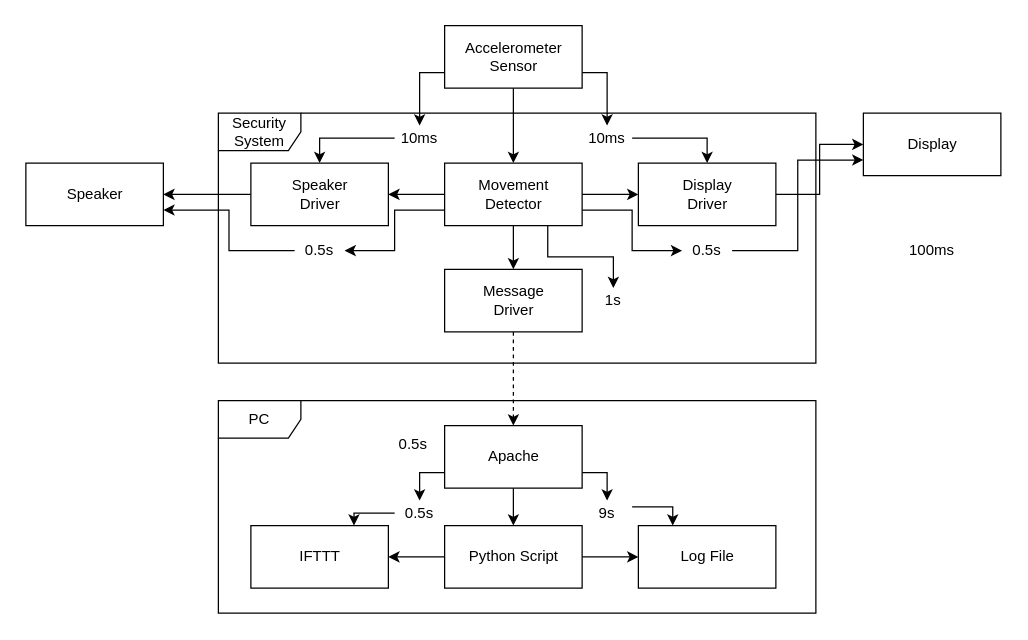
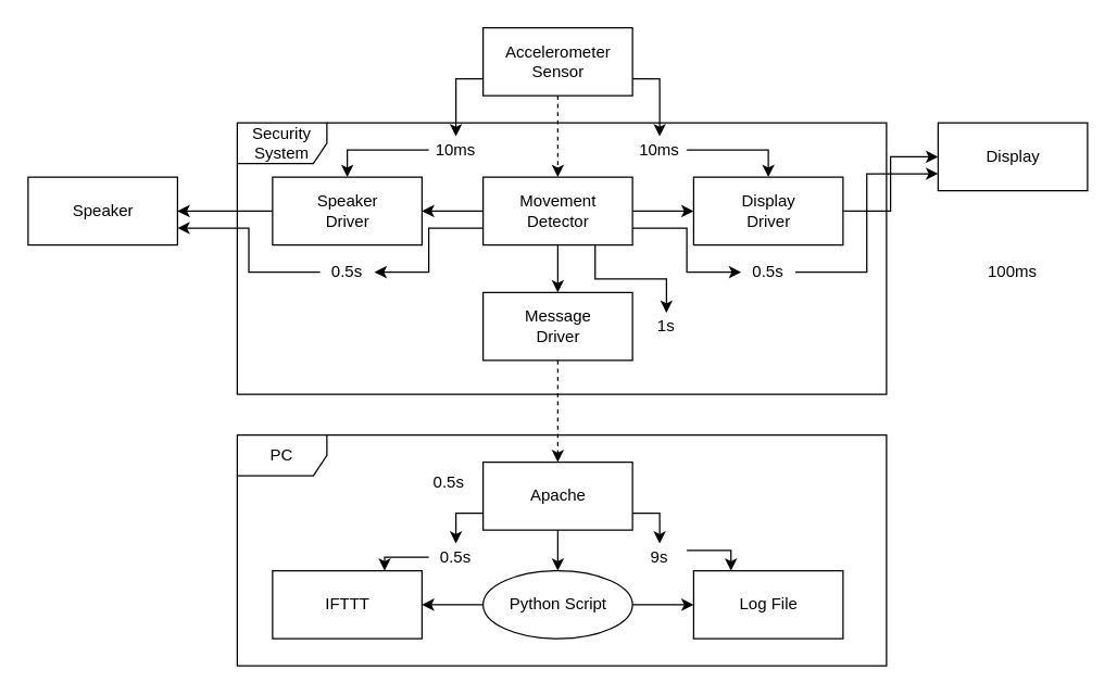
  <mxCell id="0" />
  <mxCell id="1" parent="0" />
  <mxCell id="2" value="PC" style="shape=umlFrame;whiteSpace=wrap;html=1;width=66;height=30;" parent="1" vertex="1"><mxGeometry x="174" y="320" width="478" height="170" as="geometry" /></mxCell>
  <mxCell id="3" value="Security&lt;br&gt;System" style="shape=umlFrame;whiteSpace=wrap;html=1;width=66;height=30;" parent="1" vertex="1"><mxGeometry x="174" y="90" width="478" height="200" as="geometry" /></mxCell>
  <mxCell id="4" style="edgeStyle=orthogonalEdgeStyle;rounded=0;orthogonalLoop=1;jettySize=auto;html=1;exitX=1;exitY=0.5;exitDx=0;exitDy=0;entryX=0;entryY=0.5;entryDx=0;entryDy=0;" parent="1" source="5" target="17" edge="1"><mxGeometry relative="1" as="geometry" /></mxCell>
  <mxCell id="5" value="Display&lt;br&gt;Driver" style="html=1;" parent="1" vertex="1"><mxGeometry x="510" y="130" width="110" height="50" as="geometry" /></mxCell>
  <mxCell id="6" style="edgeStyle=orthogonalEdgeStyle;rounded=0;orthogonalLoop=1;jettySize=auto;html=1;exitX=1;exitY=0.5;exitDx=0;exitDy=0;entryX=0;entryY=0.5;entryDx=0;entryDy=0;" parent="1" source="12" target="5" edge="1"><mxGeometry relative="1" as="geometry" /></mxCell>
  <mxCell id="7" style="edgeStyle=orthogonalEdgeStyle;rounded=0;orthogonalLoop=1;jettySize=auto;html=1;exitX=0.5;exitY=1;exitDx=0;exitDy=0;entryX=0.5;entryY=0;entryDx=0;entryDy=0;" parent="1" source="12" target="16" edge="1"><mxGeometry relative="1" as="geometry" /></mxCell>
  <mxCell id="8" style="edgeStyle=orthogonalEdgeStyle;rounded=0;orthogonalLoop=1;jettySize=auto;html=1;exitX=0;exitY=0.5;exitDx=0;exitDy=0;entryX=1;entryY=0.5;entryDx=0;entryDy=0;" parent="1" source="12" target="14" edge="1"><mxGeometry relative="1" as="geometry" /></mxCell>
  <mxCell id="9" style="edgeStyle=orthogonalEdgeStyle;rounded=0;orthogonalLoop=1;jettySize=auto;html=1;exitX=0;exitY=0.75;exitDx=0;exitDy=0;entryX=1;entryY=0.5;entryDx=0;entryDy=0;" edge="1" parent="1" source="12" target="37"><mxGeometry relative="1" as="geometry" /></mxCell>
  <mxCell id="10" style="edgeStyle=orthogonalEdgeStyle;rounded=0;orthogonalLoop=1;jettySize=auto;html=1;exitX=1;exitY=0.75;exitDx=0;exitDy=0;entryX=0;entryY=0.5;entryDx=0;entryDy=0;" edge="1" parent="1" source="12" target="39"><mxGeometry relative="1" as="geometry" /></mxCell>
  <mxCell id="11" style="edgeStyle=orthogonalEdgeStyle;rounded=0;orthogonalLoop=1;jettySize=auto;html=1;exitX=0.75;exitY=1;exitDx=0;exitDy=0;entryX=0.5;entryY=0;entryDx=0;entryDy=0;" edge="1" parent="1" source="12" target="41"><mxGeometry relative="1" as="geometry" /></mxCell>
  <mxCell id="12" value="Movement&lt;br&gt;Detector" style="html=1;" parent="1" vertex="1"><mxGeometry x="355" y="130" width="110" height="50" as="geometry" /></mxCell>
  <mxCell id="13" style="edgeStyle=orthogonalEdgeStyle;rounded=0;orthogonalLoop=1;jettySize=auto;html=1;exitX=0;exitY=0.5;exitDx=0;exitDy=0;entryX=1;entryY=0.5;entryDx=0;entryDy=0;" parent="1" source="14" target="18" edge="1"><mxGeometry relative="1" as="geometry" /></mxCell>
  <mxCell id="14" value="Speaker&lt;br&gt;Driver" style="html=1;" parent="1" vertex="1"><mxGeometry x="200" y="130" width="110" height="50" as="geometry" /></mxCell>
  <mxCell id="15" style="edgeStyle=orthogonalEdgeStyle;rounded=0;orthogonalLoop=1;jettySize=auto;html=1;exitX=0.5;exitY=1;exitDx=0;exitDy=0;entryX=0.5;entryY=0;entryDx=0;entryDy=0;dashed=1;" parent="1" source="16" target="22" edge="1"><mxGeometry relative="1" as="geometry" /></mxCell>
  <mxCell id="16" value="Message&lt;br&gt;Driver" style="html=1;" parent="1" vertex="1"><mxGeometry x="355" y="215" width="110" height="50" as="geometry" /></mxCell>
  <mxCell id="17" value="Display" style="html=1;" parent="1" vertex="1"><mxGeometry x="690" y="90" width="110" height="50" as="geometry" /></mxCell>
  <mxCell id="18" value="Speaker" style="html=1;" parent="1" vertex="1"><mxGeometry x="20" y="130" width="110" height="50" as="geometry" /></mxCell>
  <mxCell id="19" style="edgeStyle=orthogonalEdgeStyle;rounded=0;orthogonalLoop=1;jettySize=auto;html=1;exitX=0.5;exitY=1;exitDx=0;exitDy=0;entryX=0.5;entryY=0;entryDx=0;entryDy=0;" parent="1" source="22" target="25" edge="1"><mxGeometry relative="1" as="geometry" /></mxCell>
  <mxCell id="20" style="edgeStyle=orthogonalEdgeStyle;rounded=0;orthogonalLoop=1;jettySize=auto;html=1;exitX=1;exitY=0.75;exitDx=0;exitDy=0;entryX=0.5;entryY=0;entryDx=0;entryDy=0;" edge="1" parent="1" source="22" target="43"><mxGeometry relative="1" as="geometry" /></mxCell>
  <mxCell id="21" style="edgeStyle=orthogonalEdgeStyle;rounded=0;orthogonalLoop=1;jettySize=auto;html=1;exitX=0;exitY=0.75;exitDx=0;exitDy=0;entryX=0.5;entryY=0;entryDx=0;entryDy=0;" edge="1" parent="1" source="22" target="46"><mxGeometry relative="1" as="geometry" /></mxCell>
  <mxCell id="22" value="Apache" style="html=1;" parent="1" vertex="1"><mxGeometry x="355" y="340" width="110" height="50" as="geometry" /></mxCell>
  <mxCell id="23" style="edgeStyle=orthogonalEdgeStyle;rounded=0;orthogonalLoop=1;jettySize=auto;html=1;exitX=0;exitY=0.5;exitDx=0;exitDy=0;entryX=1;entryY=0.5;entryDx=0;entryDy=0;" parent="1" source="25" target="26" edge="1"><mxGeometry relative="1" as="geometry" /></mxCell>
  <mxCell id="24" style="edgeStyle=orthogonalEdgeStyle;rounded=0;orthogonalLoop=1;jettySize=auto;html=1;exitX=1;exitY=0.5;exitDx=0;exitDy=0;entryX=0;entryY=0.5;entryDx=0;entryDy=0;" parent="1" source="25" target="27" edge="1"><mxGeometry relative="1" as="geometry" /></mxCell>
- <mxCell id="25" value="Python Script" style="html=1;" parent="1" vertex="1"><mxGeometry x="355" y="420" width="110" height="50" as="geometry" /></mxCell>
+ <mxCell id="25" value="Python Script" style="ellipse;html=1;" parent="1" vertex="1"><mxGeometry x="355" y="420" width="110" height="50" as="geometry" /></mxCell>
  <mxCell id="26" value="IFTTT" style="html=1;" parent="1" vertex="1"><mxGeometry x="200" y="420" width="110" height="50" as="geometry" /></mxCell>
  <mxCell id="27" value="Log File" style="html=1;" parent="1" vertex="1"><mxGeometry x="510" y="420" width="110" height="50" as="geometry" /></mxCell>
- <mxCell id="28" style="edgeStyle=orthogonalEdgeStyle;rounded=0;orthogonalLoop=1;jettySize=auto;html=1;exitX=0.5;exitY=1;exitDx=0;exitDy=0;entryX=0.5;entryY=0;entryDx=0;entryDy=0;" parent="1" source="31" target="12" edge="1"><mxGeometry relative="1" as="geometry" /></mxCell>
+ <mxCell id="28" style="edgeStyle=orthogonalEdgeStyle;rounded=0;orthogonalLoop=1;jettySize=auto;html=1;exitX=0.5;exitY=1;exitDx=0;exitDy=0;entryX=0.5;entryY=0;entryDx=0;entryDy=0;dashed=1;" parent="1" source="31" target="12" edge="1"><mxGeometry relative="1" as="geometry" /></mxCell>
  <mxCell id="29" style="edgeStyle=orthogonalEdgeStyle;rounded=0;orthogonalLoop=1;jettySize=auto;html=1;exitX=1;exitY=0.75;exitDx=0;exitDy=0;entryX=0.5;entryY=0;entryDx=0;entryDy=0;" edge="1" parent="1" source="31" target="33"><mxGeometry relative="1" as="geometry" /></mxCell>
  <mxCell id="30" style="edgeStyle=orthogonalEdgeStyle;rounded=0;orthogonalLoop=1;jettySize=auto;html=1;exitX=0;exitY=0.75;exitDx=0;exitDy=0;entryX=0.5;entryY=0;entryDx=0;entryDy=0;" edge="1" parent="1" source="31" target="35"><mxGeometry relative="1" as="geometry" /></mxCell>
  <mxCell id="31" value="Accelerometer&lt;br&gt;Sensor" style="html=1;" parent="1" vertex="1"><mxGeometry x="355" y="20" width="110" height="50" as="geometry" /></mxCell>
  <mxCell id="32" style="edgeStyle=orthogonalEdgeStyle;rounded=0;orthogonalLoop=1;jettySize=auto;html=1;exitX=1;exitY=0.5;exitDx=0;exitDy=0;entryX=0.5;entryY=0;entryDx=0;entryDy=0;" edge="1" parent="1" source="33" target="5"><mxGeometry relative="1" as="geometry" /></mxCell>
  <mxCell id="33" value="10ms" style="text;html=1;strokeColor=none;fillColor=none;align=center;verticalAlign=middle;whiteSpace=wrap;rounded=0;" vertex="1" parent="1"><mxGeometry x="465" y="100" width="40" height="20" as="geometry" /></mxCell>
  <mxCell id="34" style="edgeStyle=orthogonalEdgeStyle;rounded=0;orthogonalLoop=1;jettySize=auto;html=1;exitX=0;exitY=0.5;exitDx=0;exitDy=0;entryX=0.5;entryY=0;entryDx=0;entryDy=0;" edge="1" parent="1" source="35" target="14"><mxGeometry relative="1" as="geometry" /></mxCell>
  <mxCell id="35" value="10ms" style="text;html=1;strokeColor=none;fillColor=none;align=center;verticalAlign=middle;whiteSpace=wrap;rounded=0;" vertex="1" parent="1"><mxGeometry x="315" y="100" width="40" height="20" as="geometry" /></mxCell>
  <mxCell id="36" style="edgeStyle=orthogonalEdgeStyle;rounded=0;orthogonalLoop=1;jettySize=auto;html=1;exitX=0;exitY=0.5;exitDx=0;exitDy=0;entryX=1;entryY=0.75;entryDx=0;entryDy=0;" edge="1" parent="1" source="37" target="18"><mxGeometry relative="1" as="geometry" /></mxCell>
  <mxCell id="37" value="0.5s" style="text;html=1;strokeColor=none;fillColor=none;align=center;verticalAlign=middle;whiteSpace=wrap;rounded=0;" vertex="1" parent="1"><mxGeometry x="235" y="190" width="40" height="20" as="geometry" /></mxCell>
  <mxCell id="38" style="edgeStyle=orthogonalEdgeStyle;rounded=0;orthogonalLoop=1;jettySize=auto;html=1;exitX=1;exitY=0.5;exitDx=0;exitDy=0;entryX=0;entryY=0.75;entryDx=0;entryDy=0;" edge="1" parent="1" source="39" target="17"><mxGeometry relative="1" as="geometry" /></mxCell>
  <mxCell id="39" value="0.5s" style="text;html=1;strokeColor=none;fillColor=none;align=center;verticalAlign=middle;whiteSpace=wrap;rounded=0;" vertex="1" parent="1"><mxGeometry x="545" y="190" width="40" height="20" as="geometry" /></mxCell>
  <mxCell id="40" value="100ms" style="text;html=1;strokeColor=none;fillColor=none;align=center;verticalAlign=middle;whiteSpace=wrap;rounded=0;" vertex="1" parent="1"><mxGeometry x="725" y="190" width="40" height="20" as="geometry" /></mxCell>
  <mxCell id="41" value="1s" style="text;html=1;strokeColor=none;fillColor=none;align=center;verticalAlign=middle;whiteSpace=wrap;rounded=0;" vertex="1" parent="1"><mxGeometry x="470" y="230" width="40" height="20" as="geometry" /></mxCell>
  <mxCell id="42" style="edgeStyle=orthogonalEdgeStyle;rounded=0;orthogonalLoop=1;jettySize=auto;html=1;exitX=1;exitY=0.25;exitDx=0;exitDy=0;entryX=0.25;entryY=0;entryDx=0;entryDy=0;" edge="1" parent="1" source="43" target="27"><mxGeometry relative="1" as="geometry" /></mxCell>
  <mxCell id="43" value="9s" style="text;html=1;strokeColor=none;fillColor=none;align=center;verticalAlign=middle;whiteSpace=wrap;rounded=0;" vertex="1" parent="1"><mxGeometry x="465" y="400" width="40" height="20" as="geometry" /></mxCell>
  <mxCell id="44" value="0.5s" style="text;html=1;strokeColor=none;fillColor=none;align=center;verticalAlign=middle;whiteSpace=wrap;rounded=0;" vertex="1" parent="1"><mxGeometry x="310" y="345" width="40" height="20" as="geometry" /></mxCell>
  <mxCell id="45" style="edgeStyle=orthogonalEdgeStyle;rounded=0;orthogonalLoop=1;jettySize=auto;html=1;exitX=0;exitY=0.5;exitDx=0;exitDy=0;entryX=0.75;entryY=0;entryDx=0;entryDy=0;" edge="1" parent="1" source="46" target="26"><mxGeometry relative="1" as="geometry" /></mxCell>
  <mxCell id="46" value="0.5s" style="text;html=1;strokeColor=none;fillColor=none;align=center;verticalAlign=middle;whiteSpace=wrap;rounded=0;" vertex="1" parent="1"><mxGeometry x="315" y="400" width="40" height="20" as="geometry" /></mxCell>
